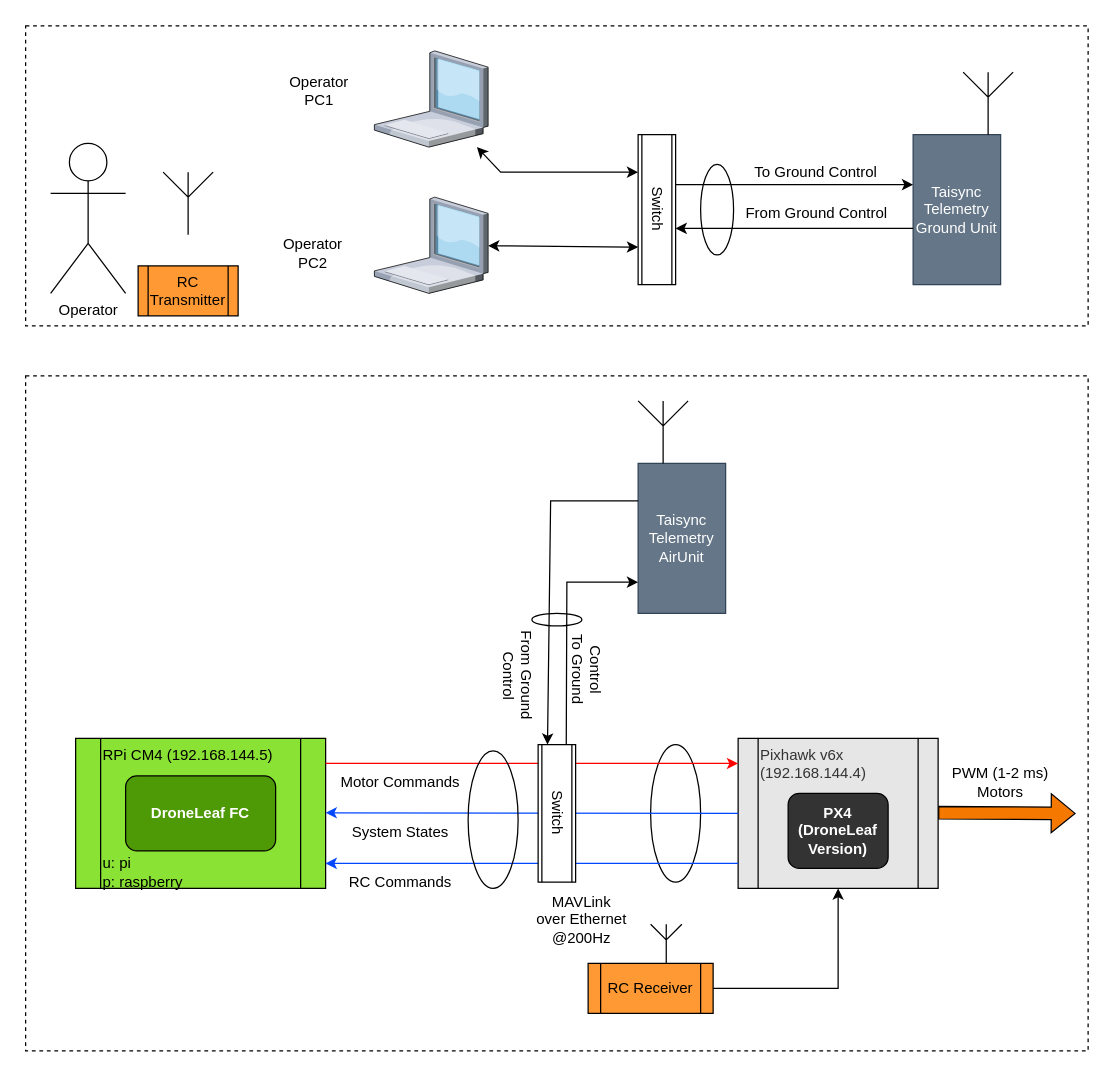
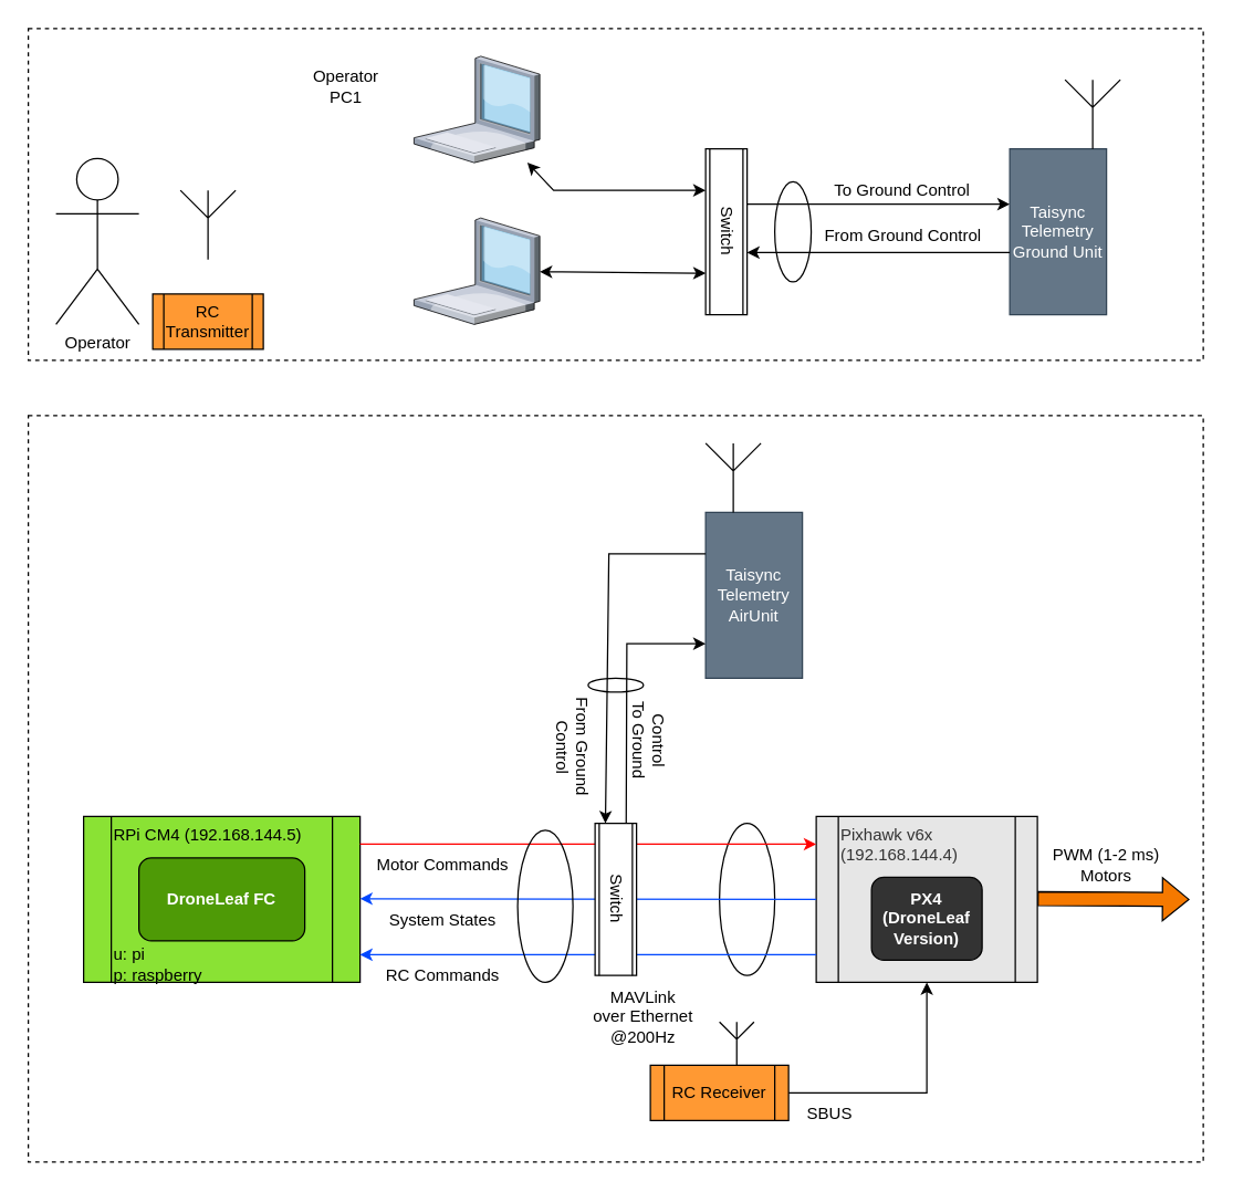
  <mxCell id="0" />
  <mxCell id="1" parent="0" />
  <mxCell id="2" value="" style="rounded=0;whiteSpace=wrap;html=1;dashed=1;fillColor=none;movable=0;resizable=0;rotatable=0;deletable=0;editable=0;locked=1;connectable=0;" parent="1" vertex="1"><mxGeometry y="300" width="850" height="540" as="geometry" x="20" /></mxCell>
  <mxCell id="3" value="Taisync&lt;br&gt;Telemetry&lt;br&gt;AirUnit" style="rounded=0;whiteSpace=wrap;html=1;fillColor=#647687;fontColor=#ffffff;strokeColor=#314354;" parent="1" vertex="1"><mxGeometry x="510" y="370" width="70" height="120" as="geometry" /></mxCell>
  <mxCell id="4" value="" style="ellipse;whiteSpace=wrap;html=1;labelBackgroundColor=default;labelBorderColor=none;fillColor=none;" parent="1" vertex="1"><mxGeometry x="520" y="595" width="40" height="110" as="geometry" /></mxCell>
  <mxCell id="5" value="RC Receiver" style="shape=process;whiteSpace=wrap;html=1;backgroundOutline=1;fillColor=#FF9933;" parent="1" vertex="1"><mxGeometry x="470" y="770" width="100" height="40" as="geometry" /></mxCell>
  <mxCell id="6" value="&lt;font color=&quot;#333333&quot;&gt;Pixhawk v6x (192.168.144.4)&lt;/font&gt;" style="shape=process;whiteSpace=wrap;html=1;backgroundOutline=1;align=left;verticalAlign=top;fillColor=#E6E6E6;" parent="1" vertex="1"><mxGeometry x="590" y="590" width="160" height="120" as="geometry" /></mxCell>
  <mxCell id="7" value="" style="endArrow=classic;html=1;rounded=0;exitX=1;exitY=0.5;exitDx=0;exitDy=0;entryX=0.5;entryY=1;entryDx=0;entryDy=0;" parent="1" source="5" target="6" edge="1"><mxGeometry width="50" height="50" relative="1" as="geometry"><mxPoint x="570" y="790" as="sourcePoint" /><mxPoint x="620" y="740" as="targetPoint" /><Array as="points"><mxPoint x="670" y="790" /></Array></mxGeometry></mxCell>
  <mxCell id="8" value="PX4&lt;br&gt;(DroneLeaf Version)" style="rounded=1;whiteSpace=wrap;html=1;fontStyle=1;fontColor=#FFFFFF;fillColor=#333333;" parent="1" vertex="1"><mxGeometry x="630" y="634" width="80" height="60" as="geometry" /></mxCell>
+ <mxCell id="9" value="SBUS" style="text;html=1;align=center;verticalAlign=middle;whiteSpace=wrap;rounded=0;" parent="1" vertex="1"><mxGeometry x="570" y="790" width="60" height="30" as="geometry" /></mxCell>
  <mxCell id="10" value="" style="shape=flexArrow;endArrow=classic;html=1;rounded=0;fillColor=#f57900;" parent="1" edge="1"><mxGeometry width="50" height="50" relative="1" as="geometry"><mxPoint x="750" y="649.5" as="sourcePoint" /><mxPoint x="860" y="650" as="targetPoint" /></mxGeometry></mxCell>
  <mxCell id="11" value="PWM (1-2 ms)&lt;br&gt;Motors" style="text;html=1;align=center;verticalAlign=middle;whiteSpace=wrap;rounded=0;" parent="1" vertex="1"><mxGeometry x="760" y="610" width="80" height="30" as="geometry" /></mxCell>
  <mxCell id="12" value="RPi CM4 (192.168.144.5)&lt;br&gt;&lt;br&gt;&lt;br&gt;&lt;br&gt;&lt;br&gt;&lt;br&gt;u: pi&lt;br&gt;p: raspberry" style="shape=process;whiteSpace=wrap;html=1;backgroundOutline=1;align=left;verticalAlign=top;fillColor=#8AE234;" parent="1" vertex="1"><mxGeometry x="60" y="590" width="200" height="120" as="geometry" /></mxCell>
  <mxCell id="13" value="DroneLeaf FC" style="rounded=1;whiteSpace=wrap;html=1;labelBackgroundColor=none;fillColor=#4e9a06;fontStyle=1;fontColor=#ffffff;" parent="1" vertex="1"><mxGeometry x="100" y="620" width="120" height="60" as="geometry" /></mxCell>
  <mxCell id="14" value="" style="endArrow=classic;html=1;rounded=0;entryX=1;entryY=0.75;entryDx=0;entryDy=0;strokeColor=#0047ff;exitX=0;exitY=0.833;exitDx=0;exitDy=0;exitPerimeter=0;" parent="1" source="6" edge="1"><mxGeometry width="50" height="50" relative="1" as="geometry"><mxPoint x="510" y="690" as="sourcePoint" /><mxPoint x="260" y="690" as="targetPoint" /></mxGeometry></mxCell>
  <mxCell id="15" value="RC Commands" style="text;html=1;align=center;verticalAlign=middle;whiteSpace=wrap;rounded=0;" parent="1" vertex="1"><mxGeometry x="260" y="690" width="120" height="30" as="geometry" /></mxCell>
  <mxCell id="16" value="" style="endArrow=classic;html=1;rounded=0;entryX=1;entryY=0.75;entryDx=0;entryDy=0;exitX=0;exitY=0.5;exitDx=0;exitDy=0;strokeColor=#0047ff;" parent="1" source="6" edge="1"><mxGeometry width="50" height="50" relative="1" as="geometry"><mxPoint x="550" y="649.5" as="sourcePoint" /><mxPoint x="260" y="649.5" as="targetPoint" /></mxGeometry></mxCell>
  <mxCell id="17" value="System States" style="text;html=1;align=center;verticalAlign=middle;whiteSpace=wrap;rounded=0;" parent="1" vertex="1"><mxGeometry x="260" y="650" width="120" height="30" as="geometry" /></mxCell>
  <mxCell id="18" value="" style="endArrow=classic;html=1;rounded=0;exitX=1;exitY=0.25;exitDx=0;exitDy=0;strokeColor=#FF0000;entryX=0;entryY=0.167;entryDx=0;entryDy=0;entryPerimeter=0;" parent="1" target="6" edge="1"><mxGeometry width="50" height="50" relative="1" as="geometry"><mxPoint x="260" y="610" as="sourcePoint" /><mxPoint x="510" y="610" as="targetPoint" /></mxGeometry></mxCell>
  <mxCell id="19" value="Motor Commands" style="text;html=1;align=center;verticalAlign=middle;whiteSpace=wrap;rounded=0;" parent="1" vertex="1"><mxGeometry x="260" y="610" width="120" height="30" as="geometry" /></mxCell>
  <mxCell id="20" value="MAVLink over&amp;nbsp;&lt;span style=&quot;background-color: initial;&quot;&gt;Ethernet @200Hz&lt;/span&gt;" style="text;html=1;align=center;verticalAlign=middle;whiteSpace=wrap;rounded=0;fontStyle=0" parent="1" vertex="1"><mxGeometry x="435" y="720" width="60" height="30" as="geometry" /></mxCell>
  <mxCell id="21" value="Switch" style="shape=process;whiteSpace=wrap;html=1;backgroundOutline=1;textDirection=vertical-lr;" parent="1" vertex="1"><mxGeometry x="430" y="595" width="30" height="110" as="geometry" /></mxCell>
  <mxCell id="22" value="" style="verticalLabelPosition=bottom;shadow=0;dashed=0;align=center;html=1;verticalAlign=top;shape=mxgraph.electrical.radio.aerial_-_antenna_1;" parent="1" vertex="1"><mxGeometry x="510" y="320" width="40" height="50" as="geometry" /></mxCell>
  <mxCell id="23" value="" style="endArrow=classic;html=1;rounded=0;exitX=0.75;exitY=0;exitDx=0;exitDy=0;" parent="1" source="21" edge="1"><mxGeometry width="50" height="50" relative="1" as="geometry"><mxPoint x="460" y="590" as="sourcePoint" /><mxPoint x="510" y="465" as="targetPoint" /><Array as="points"><mxPoint x="453" y="465" /></Array></mxGeometry></mxCell>
  <mxCell id="24" value="" style="endArrow=classic;html=1;rounded=0;exitX=0;exitY=0.25;exitDx=0;exitDy=0;entryX=0.25;entryY=0;entryDx=0;entryDy=0;" parent="1" source="3" target="21" edge="1"><mxGeometry width="50" height="50" relative="1" as="geometry"><mxPoint x="423" y="605" as="sourcePoint" /><mxPoint x="482" y="475" as="targetPoint" /><Array as="points"><mxPoint x="440" y="400" /></Array></mxGeometry></mxCell>
  <mxCell id="25" value="&lt;div&gt;To Ground&lt;/div&gt;&lt;div&gt;Control&lt;br&gt;&lt;/div&gt;" style="text;html=1;align=center;verticalAlign=middle;whiteSpace=wrap;rounded=0;textDirection=vertical-lr;" parent="1" vertex="1"><mxGeometry x="450" y="500" width="35" height="70" as="geometry" /></mxCell>
  <mxCell id="26" value="From Ground Control" style="text;html=1;align=center;verticalAlign=middle;whiteSpace=wrap;rounded=0;textDirection=vertical-rl;" parent="1" vertex="1"><mxGeometry x="395" y="500" width="35" height="80" as="geometry" /></mxCell>
  <mxCell id="27" value="" style="rounded=0;whiteSpace=wrap;html=1;dashed=1;fillColor=none;movable=0;resizable=0;rotatable=0;deletable=0;editable=0;locked=1;connectable=0;" parent="1" vertex="1"><mxGeometry y="20" width="850" height="240" as="geometry" x="20" /></mxCell>
  <mxCell id="28" value="Taisync&lt;br&gt;Telemetry&lt;br&gt;Ground Unit" style="rounded=0;whiteSpace=wrap;html=1;fillColor=#647687;fontColor=#ffffff;strokeColor=#314354;" parent="1" vertex="1"><mxGeometry x="730" y="107" width="70" height="120" as="geometry" /></mxCell>
  <mxCell id="29" value="" style="verticalLabelPosition=bottom;shadow=0;dashed=0;align=center;html=1;verticalAlign=top;shape=mxgraph.electrical.radio.aerial_-_antenna_1;" parent="1" vertex="1"><mxGeometry x="770" y="57" width="40" height="50" as="geometry" /></mxCell>
  <mxCell id="30" value="Switch" style="shape=process;whiteSpace=wrap;html=1;backgroundOutline=1;textDirection=vertical-lr;" parent="1" vertex="1"><mxGeometry x="510" y="107" width="30" height="120" as="geometry" /></mxCell>
  <mxCell id="31" value="&lt;div&gt;To Ground Control&lt;br&gt;&lt;/div&gt;" style="text;html=1;align=center;verticalAlign=middle;whiteSpace=wrap;rounded=0;" parent="1" vertex="1"><mxGeometry x="600" y="127" width="105" height="20" as="geometry" /></mxCell>
  <mxCell id="32" value="From Ground Control" style="text;html=1;align=center;verticalAlign=middle;whiteSpace=wrap;rounded=0;" parent="1" vertex="1"><mxGeometry x="590.75" y="157" width="123.5" height="25" as="geometry" /></mxCell>
  <mxCell id="33" value="" style="endArrow=classic;html=1;rounded=0;entryX=1;entryY=0.75;entryDx=0;entryDy=0;exitX=0;exitY=0.75;exitDx=0;exitDy=0;" parent="1" edge="1"><mxGeometry width="50" height="50" relative="1" as="geometry"><mxPoint x="730" y="182" as="sourcePoint" /><mxPoint x="540" y="182" as="targetPoint" /></mxGeometry></mxCell>
  <mxCell id="34" value="" style="endArrow=classic;html=1;rounded=0;entryX=0;entryY=0.25;entryDx=0;entryDy=0;exitX=1;exitY=0.25;exitDx=0;exitDy=0;" parent="1" edge="1"><mxGeometry width="50" height="50" relative="1" as="geometry"><mxPoint x="540" y="147" as="sourcePoint" /><mxPoint x="730" y="147" as="targetPoint" /></mxGeometry></mxCell>
  <mxCell id="35" value="" style="verticalLabelPosition=bottom;sketch=0;aspect=fixed;html=1;verticalAlign=top;strokeColor=none;align=center;outlineConnect=0;shape=mxgraph.citrix.laptop_1;" parent="1" vertex="1"><mxGeometry x="299" y="157" width="91" height="77" as="geometry" /></mxCell>
  <mxCell id="36" value="" style="endArrow=classic;startArrow=classic;html=1;rounded=0;entryX=0;entryY=0.75;entryDx=0;entryDy=0;" parent="1" source="35" target="30" edge="1"><mxGeometry width="50" height="50" relative="1" as="geometry"><mxPoint x="310" y="157" as="sourcePoint" /><mxPoint x="360" y="107" as="targetPoint" /></mxGeometry></mxCell>
  <mxCell id="37" value="" style="verticalLabelPosition=bottom;sketch=0;aspect=fixed;html=1;verticalAlign=top;strokeColor=none;align=center;outlineConnect=0;shape=mxgraph.citrix.laptop_1;" parent="1" vertex="1"><mxGeometry x="299" y="40" width="91" height="77" as="geometry" /></mxCell>
  <mxCell id="38" value="" style="endArrow=classic;startArrow=classic;html=1;rounded=0;entryX=0;entryY=0.25;entryDx=0;entryDy=0;" parent="1" source="37" target="30" edge="1"><mxGeometry width="50" height="50" relative="1" as="geometry"><mxPoint x="400" y="206" as="sourcePoint" /><mxPoint x="560" y="207" as="targetPoint" /><Array as="points"><mxPoint x="400" y="137" /></Array></mxGeometry></mxCell>
- <mxCell id="39" value="Operator PC1" style="text;html=1;align=center;verticalAlign=middle;whiteSpace=wrap;rounded=0;" parent="1" vertex="1"><mxGeometry x="225" y="57" width="60" height="30" as="geometry" /></mxCell>
- <mxCell id="40" value="Operator PC2" style="text;html=1;align=center;verticalAlign=middle;whiteSpace=wrap;rounded=0;" parent="1" vertex="1"><mxGeometry x="220" y="187" width="60" height="30" as="geometry" /></mxCell>
+ <mxCell id="39" value="Operator PC1" style="text;html=1;align=center;verticalAlign=middle;whiteSpace=wrap;rounded=0;" parent="1" vertex="1"><mxGeometry x="220" y="47" width="60" height="30" as="geometry" /></mxCell>
  <mxCell id="41" value="" style="ellipse;whiteSpace=wrap;html=1;labelBackgroundColor=default;labelBorderColor=none;fillColor=none;" parent="1" vertex="1"><mxGeometry x="374" y="600" width="40" height="110" as="geometry" /></mxCell>
  <mxCell id="42" value="" style="ellipse;whiteSpace=wrap;html=1;labelBackgroundColor=default;labelBorderColor=none;fillColor=none;" parent="1" vertex="1"><mxGeometry x="425" y="490" width="40" height="10" as="geometry" /></mxCell>
  <mxCell id="43" value="" style="ellipse;whiteSpace=wrap;html=1;labelBackgroundColor=default;labelBorderColor=none;fillColor=none;" parent="1" vertex="1"><mxGeometry x="560" y="130.75" width="26.36" height="72.5" as="geometry" /></mxCell>
  <mxCell id="44" value="Operator" style="shape=umlActor;verticalLabelPosition=bottom;verticalAlign=top;html=1;outlineConnect=0;" parent="1" vertex="1"><mxGeometry x="40" y="114" width="60" height="120" as="geometry" /></mxCell>
  <mxCell id="45" value="" style="verticalLabelPosition=bottom;shadow=0;dashed=0;align=center;html=1;verticalAlign=top;shape=mxgraph.electrical.radio.aerial_-_antenna_1;" parent="1" vertex="1"><mxGeometry x="520" y="738.75" width="25" height="31.25" as="geometry" /></mxCell>
  <mxCell id="46" value="" style="verticalLabelPosition=bottom;shadow=0;dashed=0;align=center;html=1;verticalAlign=top;shape=mxgraph.electrical.radio.aerial_-_antenna_1;" parent="1" vertex="1"><mxGeometry x="130" y="137" width="40" height="50" as="geometry" /></mxCell>
  <mxCell id="47" value="RC Transmitter" style="shape=process;whiteSpace=wrap;html=1;backgroundOutline=1;fillColor=#FF9933;" parent="1" vertex="1"><mxGeometry x="110" y="212" width="80" height="40" as="geometry" /></mxCell>
